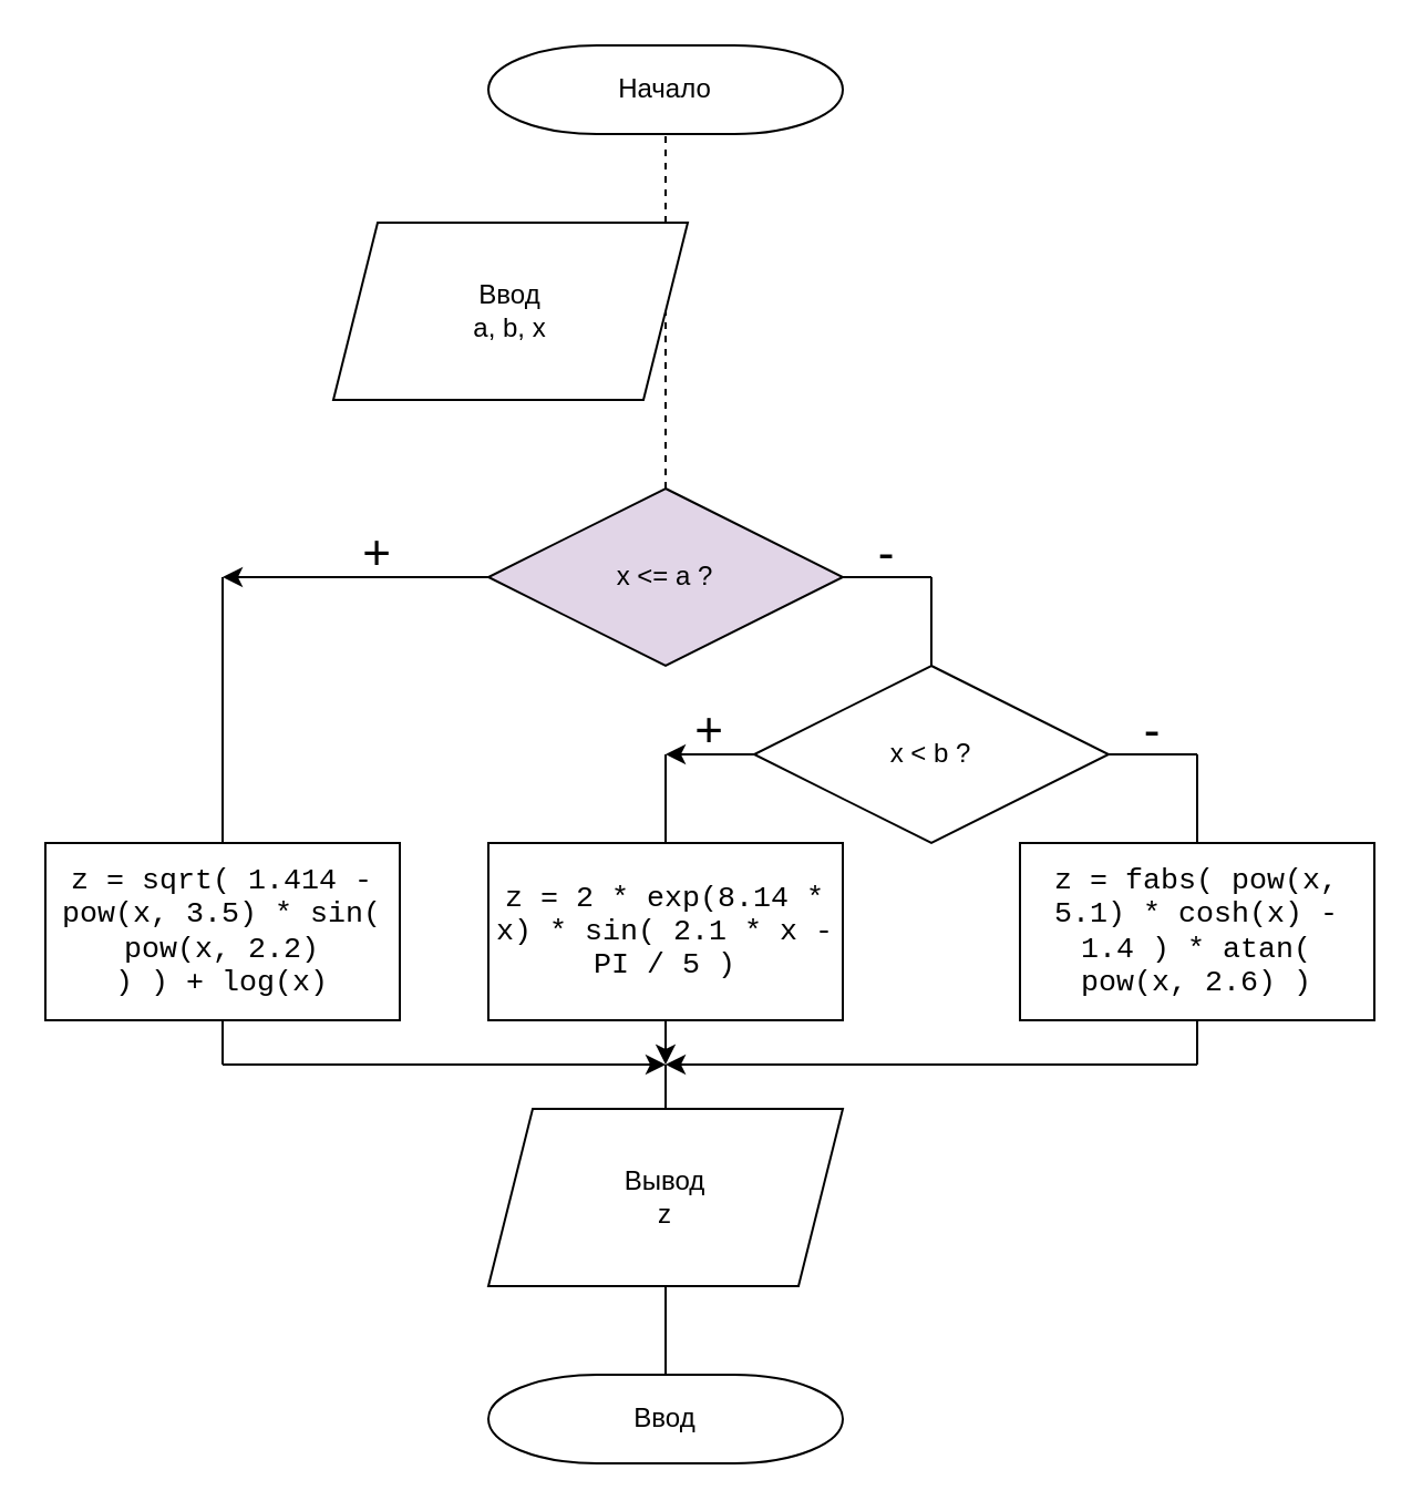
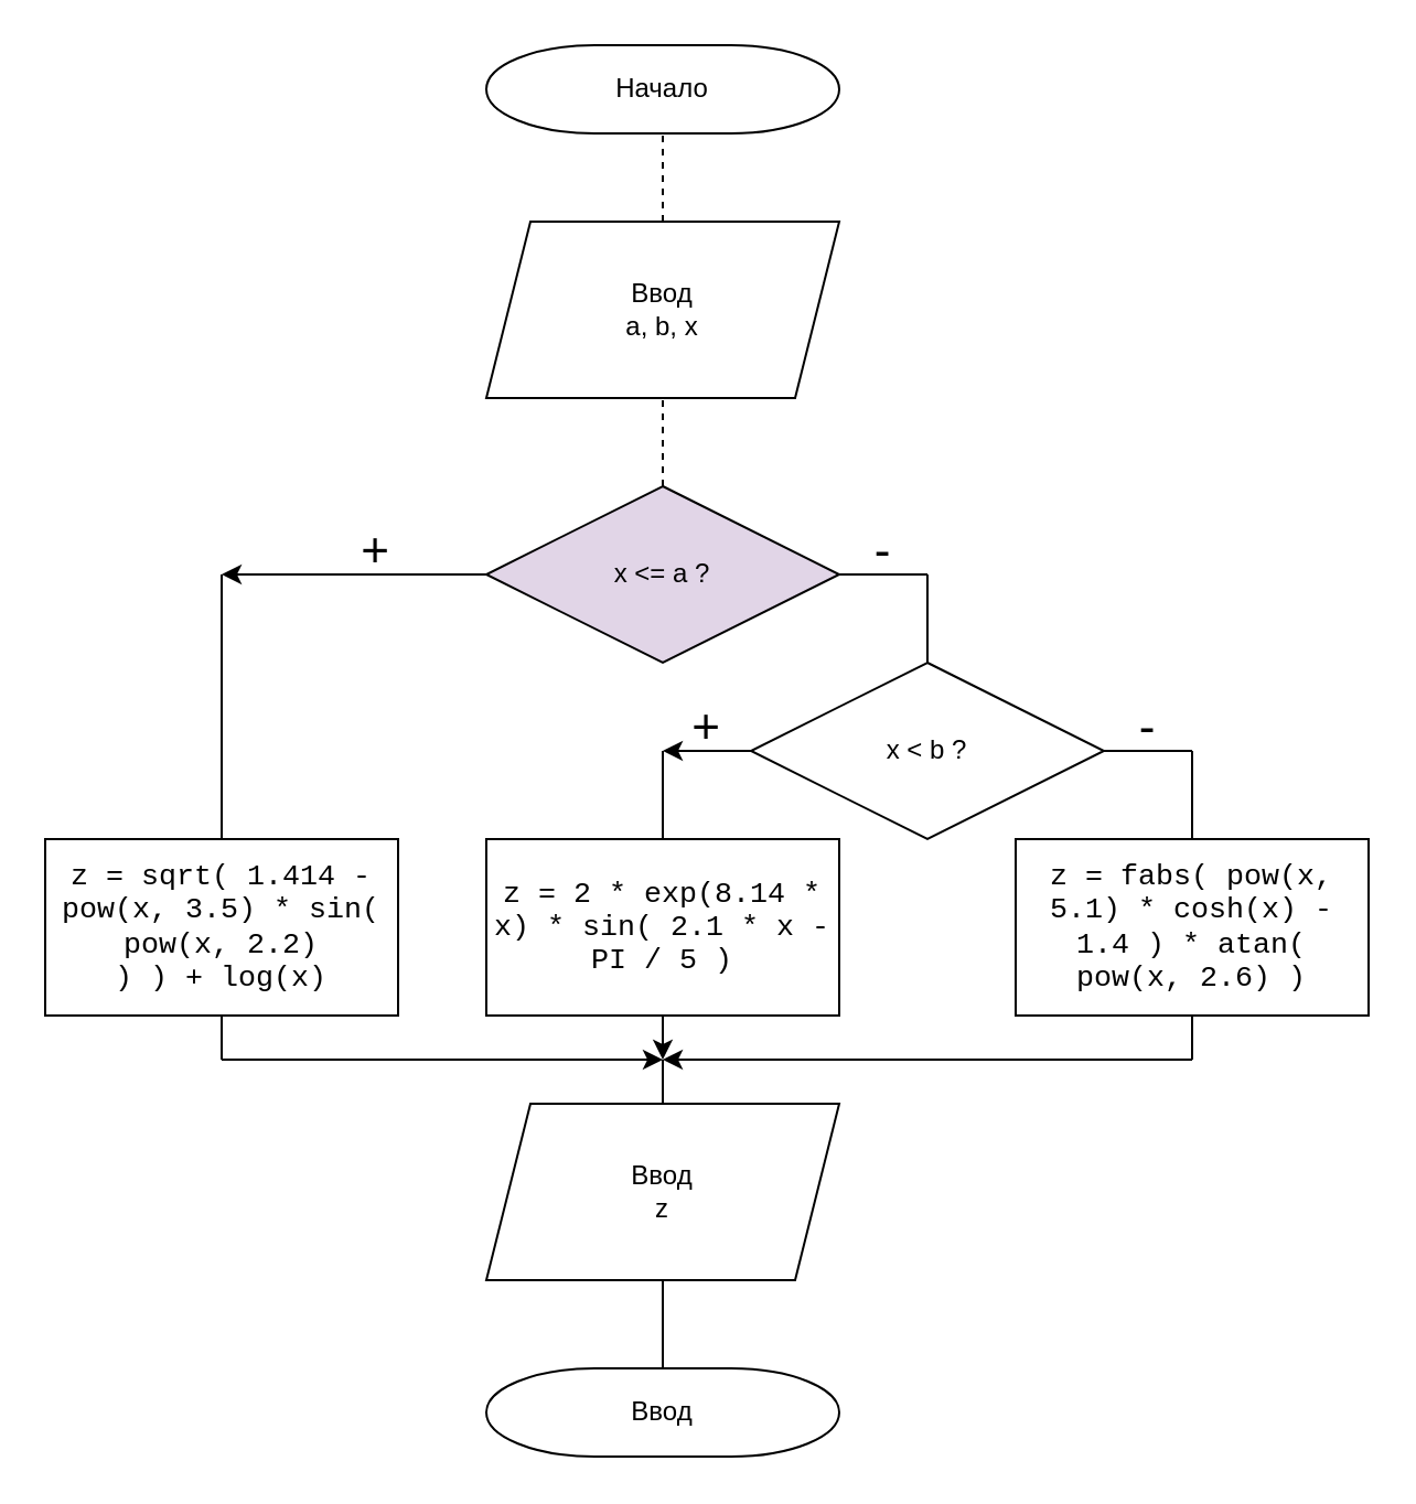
  <mxCell id="0" />
  <mxCell id="1" parent="0" />
  <mxCell id="2" value="" style="endArrow=none;html=1;exitX=0.5;exitY=0;exitDx=0;exitDy=0;exitPerimeter=0;" edge="1" parent="1" source="24"><mxGeometry width="50" height="50" relative="1" as="geometry"><mxPoint x="340" y="530" as="sourcePoint" /><mxPoint x="300" y="480" as="targetPoint" /></mxGeometry></mxCell>
  <mxCell id="3" value="Начало" style="strokeWidth=1;html=1;shape=mxgraph.flowchart.terminator;whiteSpace=wrap;perimeterSpacing=0;aspect=fixed;" vertex="1" parent="1"><mxGeometry x="220" y="20" width="160" height="40" as="geometry" /></mxCell>
  <mxCell id="4" value="x &amp;lt;= a ?" style="rhombus;whiteSpace=wrap;html=1;strokeWidth=1;fillColor=#e1d5e7;" vertex="1" parent="1"><mxGeometry x="220" y="220" width="160" height="80" as="geometry" /></mxCell>
  <mxCell id="5" value="&lt;span lang=&quot;EN-US&quot; style=&quot;font-size: 10.0pt ; line-height: 107% ; font-family: &amp;#34;courier new&amp;#34;&quot;&gt;z = sqrt( 1.414 - pow(x, 3.5) * sin( pow(x, 2.2)&lt;br/&gt;) ) + log(x)&lt;/span&gt;" style="rounded=0;whiteSpace=wrap;html=1;" vertex="1" parent="1"><mxGeometry x="20" y="380" width="160" height="80" as="geometry" /></mxCell>
  <mxCell id="6" value="x &amp;lt; b ?" style="rhombus;whiteSpace=wrap;html=1;strokeWidth=1;" vertex="1" parent="1"><mxGeometry x="340" y="300" width="160" height="80" as="geometry" /></mxCell>
  <mxCell id="7" value="&lt;span lang=&quot;EN-US&quot; style=&quot;font-size: 10.0pt ; line-height: 107% ; font-family: &amp;#34;courier new&amp;#34;&quot;&gt;z = 2 * exp(8.14 * x) * sin( 2.1 * x - PI / 5 )&lt;/span&gt;" style="rounded=0;whiteSpace=wrap;html=1;" vertex="1" parent="1"><mxGeometry x="220" y="380" width="160" height="80" as="geometry" /></mxCell>
  <mxCell id="8" value="&lt;span lang=&quot;EN-US&quot; style=&quot;font-size: 10.0pt ; line-height: 107% ; font-family: &amp;#34;courier new&amp;#34;&quot;&gt;z = fabs( pow(x, 5.1) * cosh(x) - 1.4 ) * atan(&lt;br/&gt;pow(x, 2.6) )&lt;/span&gt;" style="rounded=0;whiteSpace=wrap;html=1;" vertex="1" parent="1"><mxGeometry x="460" y="380" width="160" height="80" as="geometry" /></mxCell>
  <mxCell id="9" value="" style="endArrow=classic;html=1;exitX=0;exitY=0.5;exitDx=0;exitDy=0;" edge="1" parent="1" source="4"><mxGeometry width="50" height="50" relative="1" as="geometry"><mxPoint x="310" y="360" as="sourcePoint" /><mxPoint x="100" y="260" as="targetPoint" /></mxGeometry></mxCell>
  <mxCell id="10" value="" style="endArrow=none;html=1;exitX=0.5;exitY=0;exitDx=0;exitDy=0;" edge="1" parent="1" source="5"><mxGeometry width="50" height="50" relative="1" as="geometry"><mxPoint x="340" y="360" as="sourcePoint" /><mxPoint x="100" y="260" as="targetPoint" /></mxGeometry></mxCell>
  <mxCell id="11" value="" style="endArrow=none;html=1;entryX=1;entryY=0.5;entryDx=0;entryDy=0;" edge="1" parent="1" target="4"><mxGeometry width="50" height="50" relative="1" as="geometry"><mxPoint x="420" y="260" as="sourcePoint" /><mxPoint x="340" y="300" as="targetPoint" /></mxGeometry></mxCell>
  <mxCell id="12" value="" style="endArrow=none;html=1;exitX=0.5;exitY=0;exitDx=0;exitDy=0;" edge="1" parent="1" source="6"><mxGeometry width="50" height="50" relative="1" as="geometry"><mxPoint x="340" y="360" as="sourcePoint" /><mxPoint x="420" y="260" as="targetPoint" /></mxGeometry></mxCell>
  <mxCell id="13" value="" style="endArrow=none;html=1;entryX=0.5;entryY=1;entryDx=0;entryDy=0;entryPerimeter=0;exitX=0.5;exitY=0;exitDx=0;exitDy=0;dashed=1;" edge="1" parent="1" source="4" target="3"><mxGeometry width="50" height="50" relative="1" as="geometry"><mxPoint x="340" y="360" as="sourcePoint" /><mxPoint x="340" y="300" as="targetPoint" /></mxGeometry></mxCell>
- <mxCell id="14" value="Ввод&lt;br&gt;a, b, x" style="shape=parallelogram;perimeter=parallelogramPerimeter;whiteSpace=wrap;html=1;fixedSize=1;" vertex="1" parent="1"><mxGeometry x="150" y="100" width="160" height="80" as="geometry" /></mxCell>
+ <mxCell id="14" value="Ввод&lt;br&gt;a, b, x" style="shape=parallelogram;perimeter=parallelogramPerimeter;whiteSpace=wrap;html=1;fixedSize=1;" vertex="1" parent="1"><mxGeometry x="220" y="100" width="160" height="80" as="geometry" /></mxCell>
  <mxCell id="15" value="" style="endArrow=none;html=1;exitX=0.5;exitY=0;exitDx=0;exitDy=0;" edge="1" parent="1" source="7"><mxGeometry width="50" height="50" relative="1" as="geometry"><mxPoint x="340" y="450" as="sourcePoint" /><mxPoint x="300" y="340" as="targetPoint" /></mxGeometry></mxCell>
  <mxCell id="16" value="" style="endArrow=none;html=1;entryX=0.5;entryY=0;entryDx=0;entryDy=0;" edge="1" parent="1" target="8"><mxGeometry width="50" height="50" relative="1" as="geometry"><mxPoint x="540" y="340" as="sourcePoint" /><mxPoint x="300" y="340" as="targetPoint" /></mxGeometry></mxCell>
  <mxCell id="17" value="" style="endArrow=none;html=1;exitX=1;exitY=0.5;exitDx=0;exitDy=0;" edge="1" parent="1" source="6"><mxGeometry width="50" height="50" relative="1" as="geometry"><mxPoint x="340" y="450" as="sourcePoint" /><mxPoint x="540" y="340" as="targetPoint" /></mxGeometry></mxCell>
  <mxCell id="18" value="" style="endArrow=classic;html=1;" edge="1" parent="1" source="6"><mxGeometry width="50" height="50" relative="1" as="geometry"><mxPoint x="310" y="450" as="sourcePoint" /><mxPoint x="300" y="340" as="targetPoint" /></mxGeometry></mxCell>
  <mxCell id="19" value="&lt;font style=&quot;font-size: 22px&quot;&gt;+&lt;/font&gt;" style="text;html=1;strokeColor=none;fillColor=none;align=center;verticalAlign=middle;whiteSpace=wrap;rounded=0;" vertex="1" parent="1"><mxGeometry x="150" y="240" width="40" height="20" as="geometry" /></mxCell>
  <mxCell id="20" value="&lt;font style=&quot;font-size: 22px&quot;&gt;+&lt;/font&gt;" style="text;html=1;strokeColor=none;fillColor=none;align=center;verticalAlign=middle;whiteSpace=wrap;rounded=0;" vertex="1" parent="1"><mxGeometry x="300" y="320" width="40" height="20" as="geometry" /></mxCell>
  <mxCell id="21" value="&lt;font style=&quot;font-size: 22px&quot;&gt;-&lt;/font&gt;" style="text;html=1;strokeColor=none;fillColor=none;align=center;verticalAlign=middle;whiteSpace=wrap;rounded=0;" vertex="1" parent="1"><mxGeometry x="500" y="320" width="40" height="20" as="geometry" /></mxCell>
  <mxCell id="22" value="&lt;font style=&quot;font-size: 22px&quot;&gt;-&lt;/font&gt;" style="text;html=1;strokeColor=none;fillColor=none;align=center;verticalAlign=middle;whiteSpace=wrap;rounded=0;" vertex="1" parent="1"><mxGeometry x="380" y="240" width="40" height="20" as="geometry" /></mxCell>
- <mxCell id="23" value="Вывод&lt;br&gt;z" style="shape=parallelogram;perimeter=parallelogramPerimeter;whiteSpace=wrap;html=1;fixedSize=1;" vertex="1" parent="1"><mxGeometry x="220" y="500" width="160" height="80" as="geometry" /></mxCell>
+ <mxCell id="23" value="Ввод&lt;br&gt;z" style="shape=parallelogram;perimeter=parallelogramPerimeter;whiteSpace=wrap;html=1;fixedSize=1;" vertex="1" parent="1"><mxGeometry x="220" y="500" width="160" height="80" as="geometry" /></mxCell>
  <mxCell id="24" value="Ввод" style="strokeWidth=1;html=1;shape=mxgraph.flowchart.terminator;whiteSpace=wrap;perimeterSpacing=0;aspect=fixed;" vertex="1" parent="1"><mxGeometry x="220" y="620" width="160" height="40" as="geometry" /></mxCell>
  <mxCell id="25" value="" style="endArrow=classic;html=1;" edge="1" parent="1"><mxGeometry width="50" height="50" relative="1" as="geometry"><mxPoint x="100" y="480" as="sourcePoint" /><mxPoint x="300" y="480" as="targetPoint" /></mxGeometry></mxCell>
  <mxCell id="26" value="" style="endArrow=classic;html=1;" edge="1" parent="1"><mxGeometry width="50" height="50" relative="1" as="geometry"><mxPoint x="540" y="480" as="sourcePoint" /><mxPoint x="300" y="480" as="targetPoint" /></mxGeometry></mxCell>
  <mxCell id="27" value="" style="endArrow=classic;html=1;exitX=0.5;exitY=1;exitDx=0;exitDy=0;" edge="1" parent="1" source="7"><mxGeometry width="50" height="50" relative="1" as="geometry"><mxPoint x="310" y="520" as="sourcePoint" /><mxPoint x="300" y="480" as="targetPoint" /></mxGeometry></mxCell>
  <mxCell id="28" value="" style="endArrow=none;html=1;entryX=0.5;entryY=1;entryDx=0;entryDy=0;" edge="1" parent="1" target="5"><mxGeometry width="50" height="50" relative="1" as="geometry"><mxPoint x="100" y="480" as="sourcePoint" /><mxPoint x="340" y="470" as="targetPoint" /></mxGeometry></mxCell>
  <mxCell id="29" value="" style="endArrow=none;html=1;entryX=0.5;entryY=1;entryDx=0;entryDy=0;" edge="1" parent="1" target="8"><mxGeometry width="50" height="50" relative="1" as="geometry"><mxPoint x="540" y="480" as="sourcePoint" /><mxPoint x="340" y="470" as="targetPoint" /></mxGeometry></mxCell>
